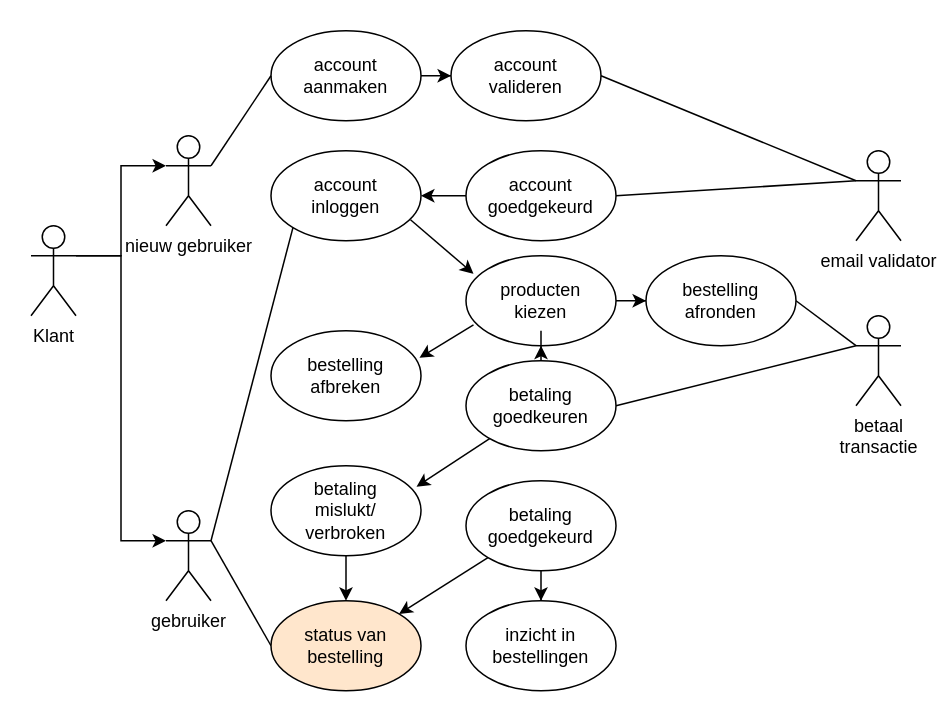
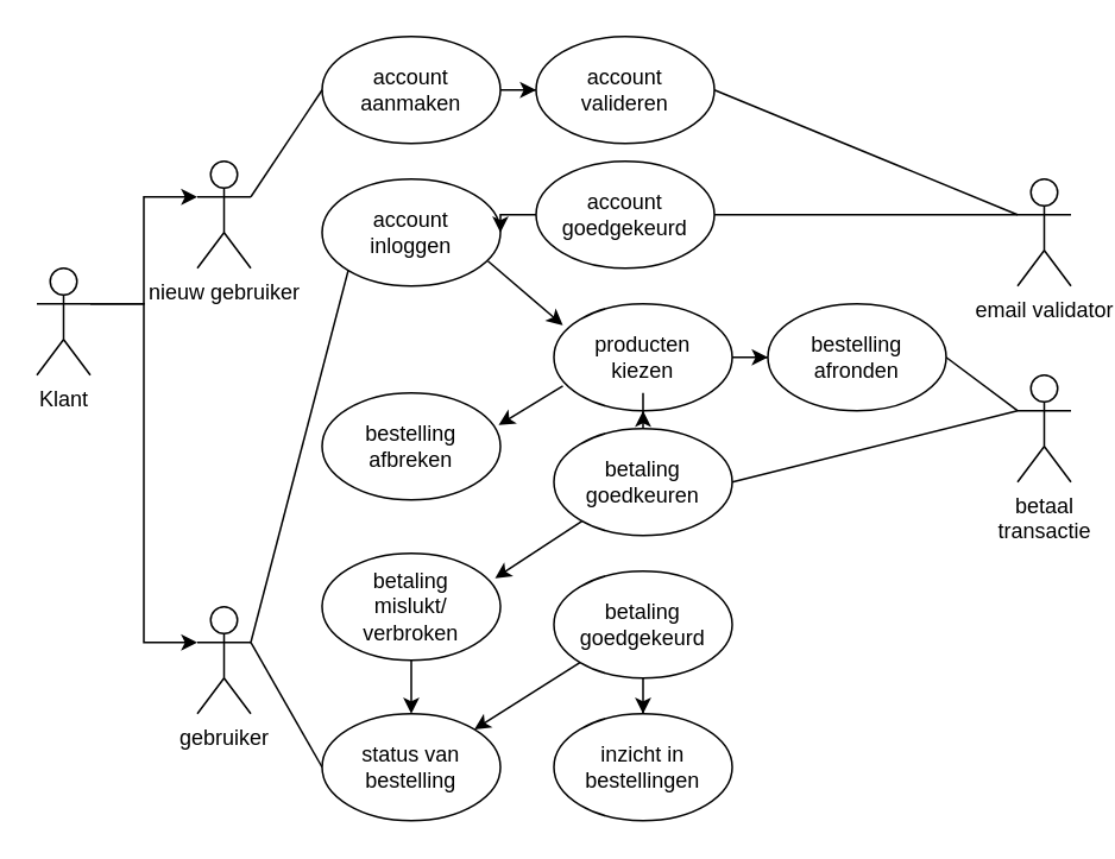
  <mxCell id="0" />
  <mxCell id="1" parent="0" />
  <mxCell id="2" style="edgeStyle=orthogonalEdgeStyle;rounded=0;orthogonalLoop=1;jettySize=auto;html=1;exitX=1;exitY=0.333;exitDx=0;exitDy=0;exitPerimeter=0;entryX=0;entryY=0.333;entryDx=0;entryDy=0;entryPerimeter=0;" edge="1" parent="1" source="4" target="7"><mxGeometry relative="1" as="geometry" /></mxCell>
  <mxCell id="3" style="edgeStyle=orthogonalEdgeStyle;rounded=0;orthogonalLoop=1;jettySize=auto;html=1;exitX=1;exitY=0.333;exitDx=0;exitDy=0;exitPerimeter=0;entryX=0;entryY=0.333;entryDx=0;entryDy=0;entryPerimeter=0;" edge="1" parent="1" source="4" target="6"><mxGeometry relative="1" as="geometry" /></mxCell>
  <mxCell id="4" value="Klant" style="shape=umlActor;verticalLabelPosition=bottom;labelBackgroundColor=#ffffff;verticalAlign=top;html=1;outlineConnect=0;" vertex="1" parent="1"><mxGeometry x="20" y="150" width="30" height="60" as="geometry" /></mxCell>
  <mxCell id="5" value="&lt;div&gt;betaal&lt;/div&gt;&lt;div&gt;transactie&lt;/div&gt;" style="shape=umlActor;verticalLabelPosition=bottom;labelBackgroundColor=#ffffff;verticalAlign=top;html=1;outlineConnect=0;" vertex="1" parent="1"><mxGeometry x="570" y="210" width="30" height="60" as="geometry" /></mxCell>
  <mxCell id="6" value="gebruiker" style="shape=umlActor;verticalLabelPosition=bottom;labelBackgroundColor=#ffffff;verticalAlign=top;html=1;outlineConnect=0;" vertex="1" parent="1"><mxGeometry x="110" y="340" width="30" height="60" as="geometry" /></mxCell>
  <mxCell id="7" value="nieuw gebruiker" style="shape=umlActor;verticalLabelPosition=bottom;labelBackgroundColor=#ffffff;verticalAlign=top;html=1;outlineConnect=0;" vertex="1" parent="1"><mxGeometry x="110" y="90" width="30" height="60" as="geometry" /></mxCell>
  <mxCell id="8" value="" style="edgeStyle=orthogonalEdgeStyle;rounded=0;orthogonalLoop=1;jettySize=auto;html=1;" edge="1" parent="1" source="9" target="10"><mxGeometry relative="1" as="geometry" /></mxCell>
  <mxCell id="9" value="&lt;div&gt;producten&lt;/div&gt;&lt;div&gt;kiezen&lt;/div&gt;" style="ellipse;whiteSpace=wrap;html=1;" vertex="1" parent="1"><mxGeometry x="310" y="170" width="100" height="60" as="geometry" /></mxCell>
  <mxCell id="10" value="&lt;div&gt;bestelling&lt;/div&gt;&lt;div&gt;afronden&lt;br&gt;&lt;/div&gt;" style="ellipse;whiteSpace=wrap;html=1;" vertex="1" parent="1"><mxGeometry x="430" y="170" width="100" height="60" as="geometry" /></mxCell>
  <mxCell id="11" value="" style="edgeStyle=orthogonalEdgeStyle;rounded=0;orthogonalLoop=1;jettySize=auto;html=1;" edge="1" parent="1" source="12" target="19"><mxGeometry relative="1" as="geometry" /></mxCell>
  <mxCell id="12" value="account aanmaken" style="ellipse;whiteSpace=wrap;html=1;" vertex="1" parent="1"><mxGeometry x="180" y="20" width="100" height="60" as="geometry" /></mxCell>
  <mxCell id="13" value="" style="endArrow=none;html=1;entryX=1;entryY=0.5;entryDx=0;entryDy=0;exitX=0;exitY=0.333;exitDx=0;exitDy=0;exitPerimeter=0;" edge="1" parent="1" source="5" target="10"><mxGeometry width="50" height="50" relative="1" as="geometry"><mxPoint x="20" y="450" as="sourcePoint" /><mxPoint x="70" y="400" as="targetPoint" /></mxGeometry></mxCell>
  <mxCell id="14" value="" style="edgeStyle=orthogonalEdgeStyle;rounded=0;orthogonalLoop=1;jettySize=auto;html=1;" edge="1" parent="1" source="15" target="9"><mxGeometry relative="1" as="geometry" /></mxCell>
  <mxCell id="15" value="betaling goedkeuren" style="ellipse;whiteSpace=wrap;html=1;" vertex="1" parent="1"><mxGeometry x="310" y="240" width="100" height="60" as="geometry" /></mxCell>
  <mxCell id="16" value="" style="endArrow=none;html=1;exitX=1;exitY=0.5;exitDx=0;exitDy=0;" edge="1" parent="1" source="15"><mxGeometry width="50" height="50" relative="1" as="geometry"><mxPoint x="20" y="490" as="sourcePoint" /><mxPoint x="570" y="230" as="targetPoint" /></mxGeometry></mxCell>
  <mxCell id="17" value="email validator" style="shape=umlActor;verticalLabelPosition=bottom;labelBackgroundColor=#ffffff;verticalAlign=top;html=1;outlineConnect=0;" vertex="1" parent="1"><mxGeometry x="570" y="100" width="30" height="60" as="geometry" /></mxCell>
  <mxCell id="18" value="" style="endArrow=none;html=1;entryX=1;entryY=0.333;entryDx=0;entryDy=0;entryPerimeter=0;exitX=0;exitY=0.5;exitDx=0;exitDy=0;" edge="1" parent="1" source="12" target="7"><mxGeometry width="50" height="50" relative="1" as="geometry"><mxPoint x="20" y="490" as="sourcePoint" /><mxPoint x="70" y="440" as="targetPoint" /></mxGeometry></mxCell>
  <mxCell id="19" value="&lt;div&gt;account&lt;/div&gt;&lt;div&gt;valideren&lt;/div&gt;" style="ellipse;whiteSpace=wrap;html=1;" vertex="1" parent="1"><mxGeometry x="300" y="20" width="100" height="60" as="geometry" /></mxCell>
  <mxCell id="20" value="" style="endArrow=none;html=1;entryX=0;entryY=0.333;entryDx=0;entryDy=0;entryPerimeter=0;exitX=1;exitY=0.5;exitDx=0;exitDy=0;" edge="1" parent="1" source="19" target="17"><mxGeometry width="50" height="50" relative="1" as="geometry"><mxPoint x="20" y="490" as="sourcePoint" /><mxPoint x="70" y="440" as="targetPoint" /></mxGeometry></mxCell>
  <mxCell id="21" value="&lt;div&gt;account&lt;/div&gt;&lt;div&gt;inloggen&lt;br&gt;&lt;/div&gt;" style="ellipse;whiteSpace=wrap;html=1;" vertex="1" parent="1"><mxGeometry x="180" y="100" width="100" height="60" as="geometry" /></mxCell>
  <mxCell id="22" value="" style="edgeStyle=orthogonalEdgeStyle;rounded=0;orthogonalLoop=1;jettySize=auto;html=1;" edge="1" parent="1" source="23" target="21"><mxGeometry relative="1" as="geometry" /></mxCell>
- <mxCell id="23" value="&lt;div&gt;account&lt;/div&gt;&lt;div&gt;goedgekeurd&lt;br&gt;&lt;/div&gt;" style="ellipse;whiteSpace=wrap;html=1;" vertex="1" parent="1"><mxGeometry x="310" y="100" width="100" height="60" as="geometry" /></mxCell>
+ <mxCell id="23" value="&lt;div&gt;account&lt;/div&gt;&lt;div&gt;goedgekeurd&lt;br&gt;&lt;/div&gt;" style="ellipse;whiteSpace=wrap;html=1;" vertex="1" parent="1"><mxGeometry x="300" y="90" width="100" height="60" as="geometry" /></mxCell>
  <mxCell id="24" value="" style="endArrow=none;html=1;exitX=1;exitY=0.5;exitDx=0;exitDy=0;" edge="1" parent="1" source="23"><mxGeometry width="50" height="50" relative="1" as="geometry"><mxPoint x="20" y="490" as="sourcePoint" /><mxPoint x="570" y="120" as="targetPoint" /></mxGeometry></mxCell>
  <mxCell id="25" value="" style="endArrow=none;html=1;entryX=1;entryY=0.333;entryDx=0;entryDy=0;entryPerimeter=0;exitX=0;exitY=1;exitDx=0;exitDy=0;" edge="1" parent="1" source="21" target="6"><mxGeometry width="50" height="50" relative="1" as="geometry"><mxPoint x="20" y="490" as="sourcePoint" /><mxPoint x="70" y="440" as="targetPoint" /></mxGeometry></mxCell>
  <mxCell id="26" value="" style="endArrow=classic;html=1;entryX=0.05;entryY=0.2;entryDx=0;entryDy=0;exitX=0.93;exitY=0.767;exitDx=0;exitDy=0;exitPerimeter=0;entryPerimeter=0;" edge="1" parent="1" source="21" target="9"><mxGeometry width="50" height="50" relative="1" as="geometry"><mxPoint x="20" y="490" as="sourcePoint" /><mxPoint x="70" y="440" as="targetPoint" /></mxGeometry></mxCell>
  <mxCell id="27" value="&lt;div&gt;bestelling&lt;/div&gt;&lt;div&gt;afbreken&lt;br&gt;&lt;/div&gt;" style="ellipse;whiteSpace=wrap;html=1;" vertex="1" parent="1"><mxGeometry x="180" y="220" width="100" height="60" as="geometry" /></mxCell>
  <mxCell id="28" value="" style="endArrow=classic;html=1;entryX=0.99;entryY=0.3;entryDx=0;entryDy=0;entryPerimeter=0;exitX=0.05;exitY=0.767;exitDx=0;exitDy=0;exitPerimeter=0;" edge="1" parent="1" source="9" target="27"><mxGeometry width="50" height="50" relative="1" as="geometry"><mxPoint x="20" y="490" as="sourcePoint" /><mxPoint x="70" y="440" as="targetPoint" /></mxGeometry></mxCell>
  <mxCell id="29" value="" style="edgeStyle=orthogonalEdgeStyle;rounded=0;orthogonalLoop=1;jettySize=auto;html=1;" edge="1" parent="1" source="30" target="36"><mxGeometry relative="1" as="geometry" /></mxCell>
  <mxCell id="30" value="&lt;div&gt;betaling&lt;/div&gt;&lt;div&gt;mislukt/&lt;/div&gt;&lt;div&gt;verbroken&lt;br&gt;&lt;/div&gt;" style="ellipse;whiteSpace=wrap;html=1;" vertex="1" parent="1"><mxGeometry x="180" y="310" width="100" height="60" as="geometry" /></mxCell>
  <mxCell id="31" value="" style="endArrow=classic;html=1;entryX=0.97;entryY=0.233;entryDx=0;entryDy=0;entryPerimeter=0;" edge="1" parent="1" source="15" target="30"><mxGeometry width="50" height="50" relative="1" as="geometry"><mxPoint x="20" y="490" as="sourcePoint" /><mxPoint x="70" y="440" as="targetPoint" /></mxGeometry></mxCell>
  <mxCell id="32" value="" style="edgeStyle=orthogonalEdgeStyle;rounded=0;orthogonalLoop=1;jettySize=auto;html=1;" edge="1" parent="1" source="33" target="34"><mxGeometry relative="1" as="geometry" /></mxCell>
  <mxCell id="33" value="&lt;div&gt;betaling&lt;/div&gt;&lt;div&gt;goedgekeurd&lt;br&gt;&lt;/div&gt;" style="ellipse;whiteSpace=wrap;html=1;" vertex="1" parent="1"><mxGeometry x="310" y="320" width="100" height="60" as="geometry" /></mxCell>
  <mxCell id="34" value="&lt;div&gt;inzicht in&lt;/div&gt;&lt;div&gt;bestellingen&lt;br&gt;&lt;/div&gt;" style="ellipse;whiteSpace=wrap;html=1;" vertex="1" parent="1"><mxGeometry x="310" y="400" width="100" height="60" as="geometry" /></mxCell>
  <mxCell id="35" value="" style="endArrow=none;html=1;entryX=1;entryY=0.333;entryDx=0;entryDy=0;entryPerimeter=0;exitX=0;exitY=0.5;exitDx=0;exitDy=0;" edge="1" parent="1" source="36" target="6"><mxGeometry width="50" height="50" relative="1" as="geometry"><mxPoint x="160" y="380" as="sourcePoint" /><mxPoint x="70" y="480" as="targetPoint" /></mxGeometry></mxCell>
- <mxCell id="36" value="status van bestelling" style="ellipse;whiteSpace=wrap;html=1;fillColor=#ffe6cc;" vertex="1" parent="1"><mxGeometry x="180" y="400" width="100" height="60" as="geometry" /></mxCell>
+ <mxCell id="36" value="status van bestelling" style="ellipse;whiteSpace=wrap;html=1;" vertex="1" parent="1"><mxGeometry x="180" y="400" width="100" height="60" as="geometry" /></mxCell>
  <mxCell id="37" value="" style="endArrow=classic;html=1;exitX=0;exitY=1;exitDx=0;exitDy=0;entryX=1;entryY=0;entryDx=0;entryDy=0;" edge="1" parent="1" source="33" target="36"><mxGeometry width="50" height="50" relative="1" as="geometry"><mxPoint x="20" y="530" as="sourcePoint" /><mxPoint x="70" y="480" as="targetPoint" /></mxGeometry></mxCell>
